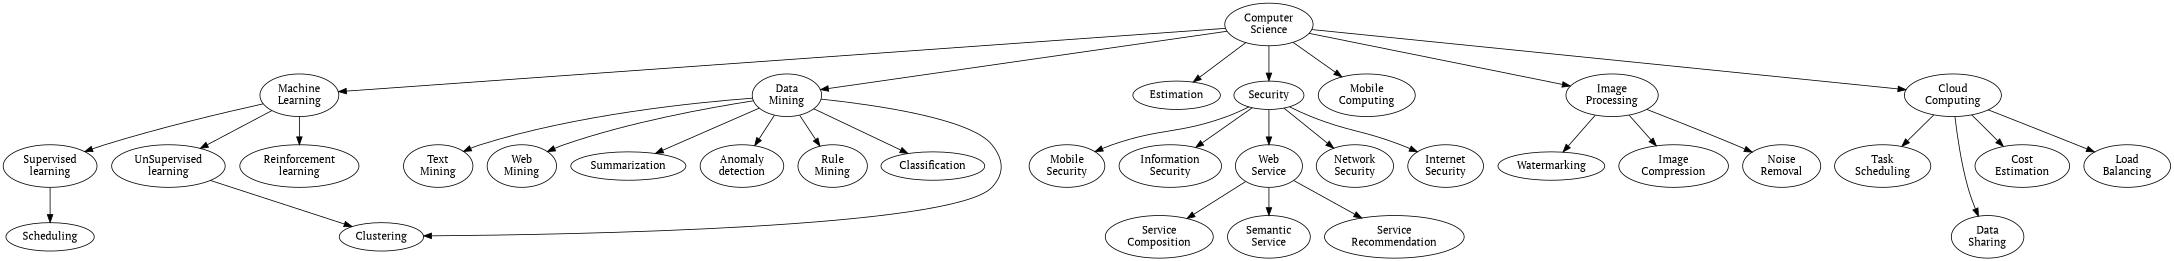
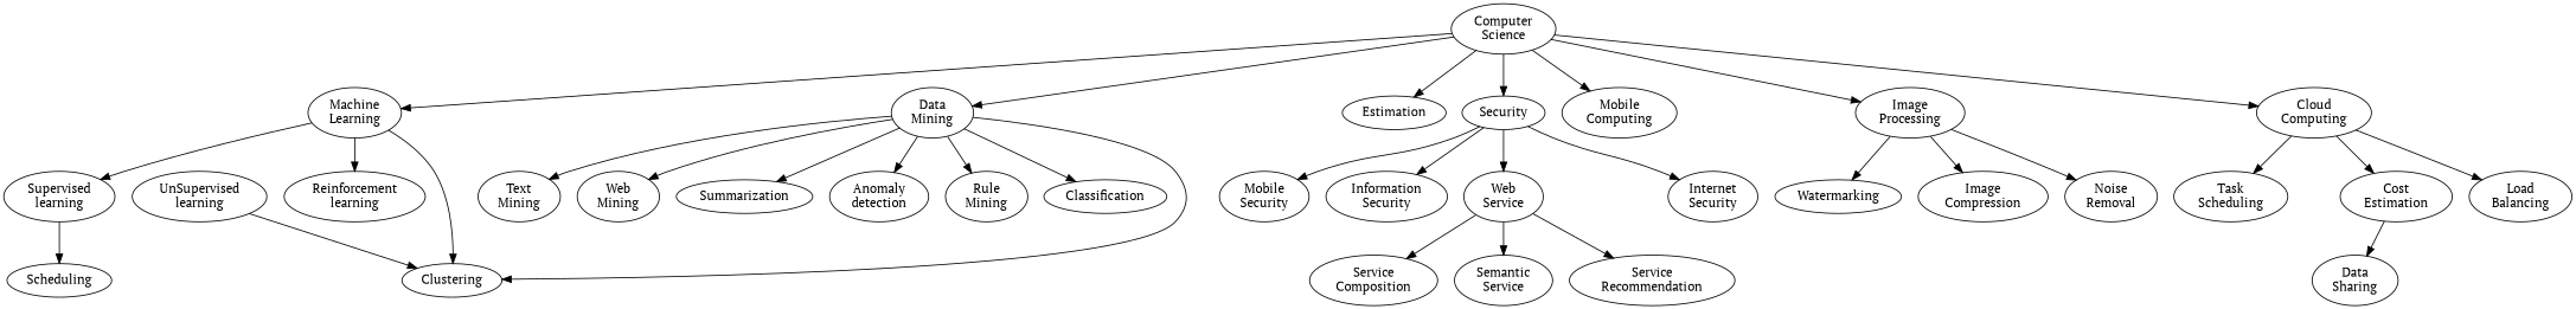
  digraph {
    fontname="PT Serif"
    node [fontname="PT Serif"]
    edge [fontname="PT Serif"]
    "Computer\nScience"
    "Data\nMining"
    n3 [label=Estimation]
    Security
    "Mobile\nComputing"
    "Image\nProcessing"
    "Cloud\nComputing"
    "Machine\nLearning"
    Classification
    Clustering
    "Text\nMining"
    "Web\nMining"
    Summarization
    "Anomaly\ndetection"
    "Rule\nMining"
    "Web\nService"
-   "Network\nSecurity"
    "Internet\nSecurity"
    "Mobile\nSecurity"
    "Information\nSecurity"
    "Image\nCompression"
    "Noise\nRemoval"
    Watermarking
    "Data\nSharing"
    "Load\nBalancing"
    "Task\nScheduling"
    "Cost\nEstimation"
    "Service\nComposition"
    "Semantic\nService"
    "Service\nRecommendation"
    "Supervised\nlearning"
    "UnSupervised\nlearning"
    "Reinforcement\nlearning"
    n34 [label=Scheduling]
    "Computer\nScience" -> "Data\nMining"
    "Computer\nScience" -> n3
    "Computer\nScience" -> Security
    "Computer\nScience" -> "Mobile\nComputing"
    "Computer\nScience" -> "Image\nProcessing"
    "Computer\nScience" -> "Cloud\nComputing"
    "Computer\nScience" -> "Machine\nLearning"
    "Data\nMining" -> Classification
    "Data\nMining" -> Clustering
    "Data\nMining" -> "Text\nMining"
    "Data\nMining" -> "Web\nMining"
    "Data\nMining" -> Summarization
    "Data\nMining" -> "Anomaly\ndetection"
    "Data\nMining" -> "Rule\nMining"
    Security -> "Web\nService"
-   Security -> "Network\nSecurity"
    Security -> "Internet\nSecurity"
    Security -> "Mobile\nSecurity"
    Security -> "Information\nSecurity"
    "Image\nProcessing" -> "Image\nCompression"
    "Image\nProcessing" -> "Noise\nRemoval"
    "Image\nProcessing" -> Watermarking
-   "Cloud\nComputing" -> "Data\nSharing"
+   "Cost\nEstimation" -> "Data\nSharing"
    "Cloud\nComputing" -> "Load\nBalancing"
    "Cloud\nComputing" -> "Task\nScheduling"
    "Cloud\nComputing" -> "Cost\nEstimation"
    "Machine\nLearning" -> "Supervised\nlearning"
-   "Machine\nLearning" -> "UnSupervised\nlearning"
+   "Machine\nLearning" -> Clustering
    "Machine\nLearning" -> "Reinforcement\nlearning"
    "Web\nService" -> "Service\nComposition"
    "Web\nService" -> "Semantic\nService"
    "Web\nService" -> "Service\nRecommendation"
    "Supervised\nlearning" -> n34
    "UnSupervised\nlearning" -> Clustering
  }
